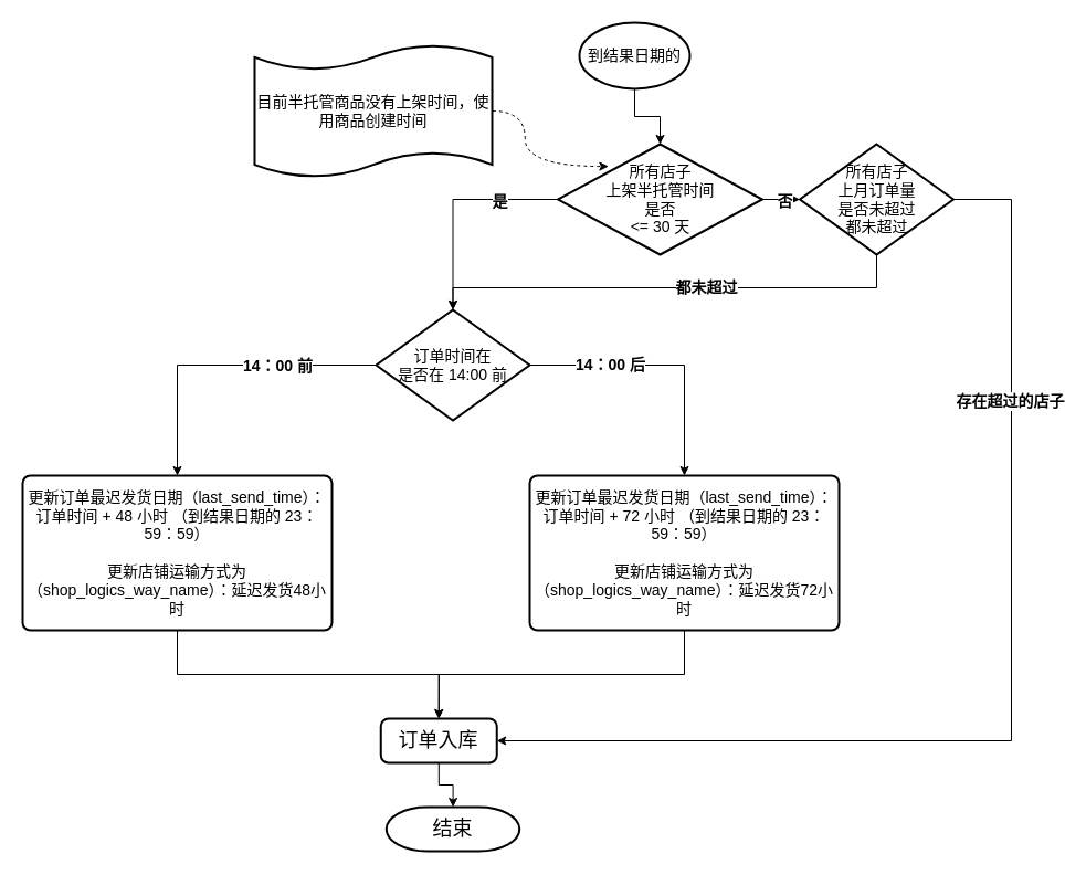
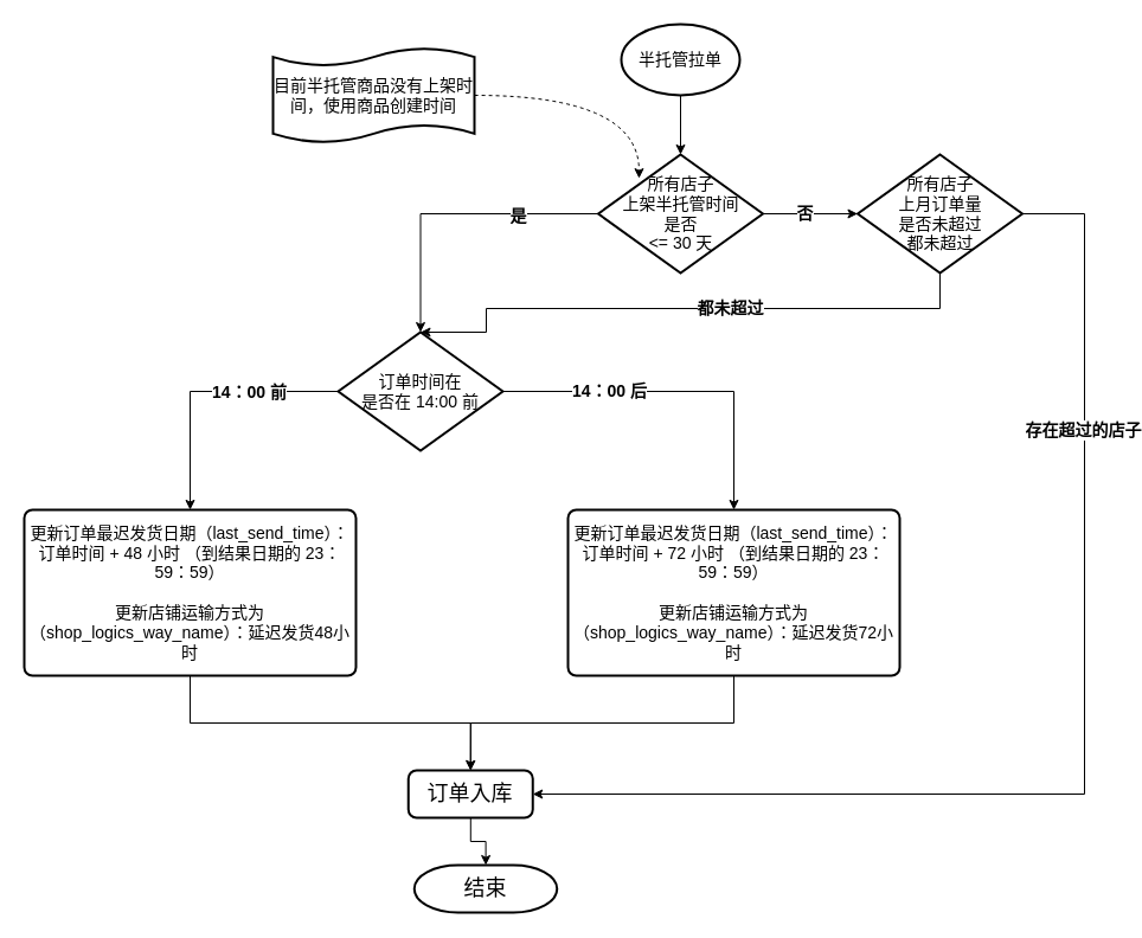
  <mxCell id="0" />
  <mxCell id="1" parent="0" />
  <mxCell id="2" style="edgeStyle=orthogonalEdgeStyle;rounded=0;orthogonalLoop=1;jettySize=auto;html=1;" edge="1" parent="1" source="3" target="6"><mxGeometry relative="1" as="geometry" /></mxCell>
- <mxCell id="3" value="&lt;font style=&quot;font-size: 14px;&quot;&gt;到结果日期的&lt;/font&gt;" style="strokeWidth=2;html=1;shape=mxgraph.flowchart.start_1;whiteSpace=wrap;" vertex="1" parent="1"><mxGeometry x="524" y="20" width="100" height="60" as="geometry" /></mxCell>
+ <mxCell id="3" value="&lt;font style=&quot;font-size: 14px;&quot;&gt;半托管拉单&lt;/font&gt;" style="strokeWidth=2;html=1;shape=mxgraph.flowchart.start_1;whiteSpace=wrap;" vertex="1" parent="1"><mxGeometry x="524" y="20" width="100" height="60" as="geometry" /></mxCell>
  <mxCell id="4" value="" style="edgeStyle=orthogonalEdgeStyle;rounded=0;orthogonalLoop=1;jettySize=auto;html=1;" edge="1" parent="1" source="6" target="23"><mxGeometry relative="1" as="geometry" /></mxCell>
  <mxCell id="5" value="&lt;b&gt;&lt;font style=&quot;font-size: 14px;&quot;&gt;否&lt;/font&gt;&lt;/b&gt;" style="edgeLabel;html=1;align=center;verticalAlign=middle;resizable=0;points=[];" vertex="1" connectable="0" parent="4"><mxGeometry x="-0.134" y="1" relative="1" as="geometry"><mxPoint as="offset" /></mxGeometry></mxCell>
- <mxCell id="6" value="&lt;font style=&quot;font-size: 14px;&quot;&gt;所有店子&lt;/font&gt;&lt;div&gt;&lt;font style=&quot;font-size: 14px;&quot;&gt;上架半托管时间&lt;/font&gt;&lt;div&gt;&lt;font style=&quot;font-size: 14px;&quot;&gt;是否&lt;/font&gt;&lt;div&gt;&lt;font style=&quot;font-size: 14px;&quot;&gt;&amp;lt;= 30 天&lt;/font&gt;&lt;/div&gt;&lt;/div&gt;&lt;/div&gt;" style="strokeWidth=2;html=1;shape=mxgraph.flowchart.decision;whiteSpace=wrap;" vertex="1" parent="1"><mxGeometry x="504.5" y="130" width="185" height="100" as="geometry" /></mxCell>
+ <mxCell id="6" value="&lt;font style=&quot;font-size: 14px;&quot;&gt;所有店子&lt;/font&gt;&lt;div&gt;&lt;font style=&quot;font-size: 14px;&quot;&gt;上架半托管时间&lt;/font&gt;&lt;div&gt;&lt;font style=&quot;font-size: 14px;&quot;&gt;是否&lt;/font&gt;&lt;div&gt;&lt;font style=&quot;font-size: 14px;&quot;&gt;&amp;lt;= 30 天&lt;/font&gt;&lt;/div&gt;&lt;/div&gt;&lt;/div&gt;" style="strokeWidth=2;html=1;shape=mxgraph.flowchart.decision;whiteSpace=wrap;" vertex="1" parent="1"><mxGeometry x="504.5" y="130" width="139" height="100" as="geometry" /></mxCell>
  <mxCell id="7" style="edgeStyle=orthogonalEdgeStyle;rounded=0;orthogonalLoop=1;jettySize=auto;html=1;exitX=0;exitY=0.5;exitDx=0;exitDy=0;exitPerimeter=0;" edge="1" parent="1" source="11" target="15"><mxGeometry relative="1" as="geometry"><Array as="points"><mxPoint y="330" x="160" /></Array></mxGeometry></mxCell>
  <mxCell id="8" value="&lt;font style=&quot;font-size: 14px;&quot;&gt;&lt;b&gt;14：00 前&lt;/b&gt;&lt;/font&gt;" style="edgeLabel;html=1;align=center;verticalAlign=middle;resizable=0;points=[];" vertex="1" connectable="0" parent="7"><mxGeometry x="-0.517" relative="1" as="geometry"><mxPoint x="-22" as="offset" /></mxGeometry></mxCell>
  <mxCell id="9" style="edgeStyle=orthogonalEdgeStyle;rounded=0;orthogonalLoop=1;jettySize=auto;html=1;entryX=0.5;entryY=0;entryDx=0;entryDy=0;exitX=1;exitY=0.5;exitDx=0;exitDy=0;exitPerimeter=0;" edge="1" parent="1" source="11" target="20"><mxGeometry relative="1" as="geometry" /></mxCell>
  <mxCell id="10" value="&lt;font style=&quot;font-size: 14px;&quot;&gt;&lt;b&gt;14：00 后&lt;/b&gt;&lt;/font&gt;" style="edgeLabel;html=1;align=center;verticalAlign=middle;resizable=0;points=[];" vertex="1" connectable="0" parent="9"><mxGeometry x="-0.397" y="1" relative="1" as="geometry"><mxPoint as="offset" /></mxGeometry></mxCell>
- <mxCell id="11" value="&lt;span style=&quot;font-size: 14px;&quot;&gt;订单时间在&lt;/span&gt;&lt;div&gt;&lt;span style=&quot;font-size: 14px;&quot;&gt;是否在 14:00 前&lt;/span&gt;&lt;/div&gt;" style="strokeWidth=2;html=1;shape=mxgraph.flowchart.decision;whiteSpace=wrap;" vertex="1" parent="1"><mxGeometry x="340" y="280" width="139" height="100" as="geometry" /></mxCell>
+ <mxCell id="11" value="&lt;span style=&quot;font-size: 14px;&quot;&gt;订单时间在&lt;/span&gt;&lt;div&gt;&lt;span style=&quot;font-size: 14px;&quot;&gt;是否在 14:00 前&lt;/span&gt;&lt;/div&gt;" style="strokeWidth=2;html=1;shape=mxgraph.flowchart.decision;whiteSpace=wrap;" vertex="1" parent="1"><mxGeometry x="285" y="280" width="139" height="100" as="geometry" /></mxCell>
  <mxCell id="12" style="edgeStyle=orthogonalEdgeStyle;rounded=0;orthogonalLoop=1;jettySize=auto;html=1;entryX=0.5;entryY=0;entryDx=0;entryDy=0;entryPerimeter=0;" edge="1" parent="1" source="6" target="11"><mxGeometry relative="1" as="geometry" /></mxCell>
  <mxCell id="13" value="&lt;font style=&quot;font-size: 14px;&quot;&gt;&lt;b&gt;是&lt;/b&gt;&lt;/font&gt;" style="edgeLabel;html=1;align=center;verticalAlign=middle;resizable=0;points=[];" vertex="1" connectable="0" parent="12"><mxGeometry x="-0.454" y="1" relative="1" as="geometry"><mxPoint as="offset" /></mxGeometry></mxCell>
  <mxCell id="14" style="edgeStyle=orthogonalEdgeStyle;rounded=0;orthogonalLoop=1;jettySize=auto;html=1;entryX=0.5;entryY=0;entryDx=0;entryDy=0;exitX=0.5;exitY=1;exitDx=0;exitDy=0;" edge="1" parent="1" source="15" target="18"><mxGeometry relative="1" as="geometry" /></mxCell>
  <mxCell id="15" value="&lt;font style=&quot;font-size: 14px;&quot;&gt;更新订单最迟发货日期（last_send_time）：订单时间 + 48 小时 （到结果日期的 23：59：59）&lt;/font&gt;&lt;div&gt;&lt;font style=&quot;font-size: 14px;&quot;&gt;&lt;br&gt;&lt;/font&gt;&lt;/div&gt;&lt;div&gt;&lt;font style=&quot;font-size: 14px;&quot;&gt;更新店铺运输方式为（shop_logics_way_name）：延迟发货48小时&lt;/font&gt;&lt;/div&gt;" style="rounded=1;whiteSpace=wrap;html=1;absoluteArcSize=1;arcSize=14;strokeWidth=2;" vertex="1" parent="1"><mxGeometry x="20" y="430" width="280" height="140" as="geometry" /></mxCell>
  <mxCell id="16" value="&lt;font style=&quot;font-size: 18px;&quot;&gt;结束&lt;/font&gt;" style="strokeWidth=2;html=1;shape=mxgraph.flowchart.terminator;whiteSpace=wrap;" vertex="1" parent="1"><mxGeometry x="349.25" y="730" width="120.5" height="40" as="geometry" /></mxCell>
  <mxCell id="17" style="edgeStyle=orthogonalEdgeStyle;rounded=0;orthogonalLoop=1;jettySize=auto;html=1;" edge="1" parent="1" source="18" target="16"><mxGeometry relative="1" as="geometry" /></mxCell>
  <mxCell id="18" value="&lt;font style=&quot;font-size: 18px;&quot;&gt;订单入库&lt;/font&gt;" style="rounded=1;whiteSpace=wrap;html=1;absoluteArcSize=1;arcSize=14;strokeWidth=2;" vertex="1" parent="1"><mxGeometry x="344.25" y="650" width="105" height="40" as="geometry" /></mxCell>
  <mxCell id="19" style="edgeStyle=orthogonalEdgeStyle;rounded=0;orthogonalLoop=1;jettySize=auto;html=1;entryX=0.5;entryY=0;entryDx=0;entryDy=0;exitX=0.5;exitY=1;exitDx=0;exitDy=0;" edge="1" parent="1" source="20" target="18"><mxGeometry relative="1" as="geometry" /></mxCell>
  <mxCell id="20" value="&lt;font style=&quot;font-size: 14px;&quot;&gt;更新订单最迟发货日期（last_send_time）：订单时间 + 72 小时 （到结果日期的 23：59：59）&lt;/font&gt;&lt;div&gt;&lt;font style=&quot;font-size: 14px;&quot;&gt;&lt;br&gt;&lt;/font&gt;&lt;/div&gt;&lt;div&gt;&lt;font style=&quot;font-size: 14px;&quot;&gt;更新店铺运输方式为（shop_logics_way_name）：延迟发货72小时&lt;/font&gt;&lt;/div&gt;" style="rounded=1;whiteSpace=wrap;html=1;absoluteArcSize=1;arcSize=14;strokeWidth=2;" vertex="1" parent="1"><mxGeometry x="479" y="430" width="280" height="140" as="geometry" /></mxCell>
  <mxCell id="21" style="edgeStyle=orthogonalEdgeStyle;rounded=0;orthogonalLoop=1;jettySize=auto;html=1;exitX=1;exitY=0.5;exitDx=0;exitDy=0;exitPerimeter=0;entryX=1;entryY=0.5;entryDx=0;entryDy=0;" edge="1" parent="1" source="23" target="18"><mxGeometry relative="1" as="geometry"><mxPoint x="867.75" y="180" as="sourcePoint" /><mxPoint x="510" y="700" as="targetPoint" /><Array as="points"><mxPoint x="915" y="180" /><mxPoint x="915" y="670" /></Array></mxGeometry></mxCell>
  <mxCell id="22" value="&lt;b&gt;&lt;font style=&quot;font-size: 14px;&quot;&gt;存在超过的店子&lt;/font&gt;&lt;/b&gt;" style="edgeLabel;html=1;align=center;verticalAlign=middle;resizable=0;points=[];" vertex="1" connectable="0" parent="21"><mxGeometry x="-0.533" y="-2" relative="1" as="geometry"><mxPoint as="offset" /></mxGeometry></mxCell>
  <mxCell id="23" value="&lt;font style=&quot;font-size: 14px;&quot;&gt;所有店子&lt;/font&gt;&lt;div&gt;&lt;span style=&quot;font-size: 14px;&quot;&gt;上月订单量&lt;/span&gt;&lt;/div&gt;&lt;div&gt;&lt;span style=&quot;font-size: 14px;&quot;&gt;是否未超过&lt;/span&gt;&lt;/div&gt;&lt;div&gt;&lt;span style=&quot;font-size: 14px;&quot;&gt;都未超过&lt;/span&gt;&lt;/div&gt;" style="strokeWidth=2;html=1;shape=mxgraph.flowchart.decision;whiteSpace=wrap;" vertex="1" parent="1"><mxGeometry x="723.5" y="130" width="139" height="100" as="geometry" /></mxCell>
  <mxCell id="24" style="edgeStyle=orthogonalEdgeStyle;rounded=0;orthogonalLoop=1;jettySize=auto;html=1;entryX=0.5;entryY=0;entryDx=0;entryDy=0;entryPerimeter=0;" edge="1" parent="1" source="23" target="11"><mxGeometry relative="1" as="geometry"><Array as="points"><mxPoint x="793" y="260" /><mxPoint x="410" y="260" /></Array></mxGeometry></mxCell>
  <mxCell id="25" value="&lt;font style=&quot;font-size: 14px;&quot;&gt;&lt;b&gt;都未超过&lt;/b&gt;&lt;/font&gt;" style="edgeLabel;html=1;align=center;verticalAlign=middle;resizable=0;points=[];" vertex="1" connectable="0" parent="24"><mxGeometry x="-0.147" y="-1" relative="1" as="geometry"><mxPoint as="offset" /></mxGeometry></mxCell>
- <mxCell id="26" value="&lt;font style=&quot;font-size: 14px;&quot;&gt;目前半托管商品没有上架时间，使用商品创建时间&lt;/font&gt;" style="shape=tape;whiteSpace=wrap;html=1;strokeWidth=2;size=0.19" vertex="1" parent="1"><mxGeometry x="230" y="40" width="215" height="120" as="geometry" /></mxCell>
+ <mxCell id="26" value="&lt;font style=&quot;font-size: 14px;&quot;&gt;目前半托管商品没有上架时间，使用商品创建时间&lt;/font&gt;" style="shape=tape;whiteSpace=wrap;html=1;strokeWidth=2;size=0.19" vertex="1" parent="1"><mxGeometry x="230" y="40" width="170" height="80" as="geometry" /></mxCell>
  <mxCell id="27" style="edgeStyle=orthogonalEdgeStyle;rounded=0;orthogonalLoop=1;jettySize=auto;html=1;entryX=0.248;entryY=0.201;entryDx=0;entryDy=0;entryPerimeter=0;curved=1;dashed=1;" edge="1" parent="1" source="26" target="6"><mxGeometry relative="1" as="geometry" /></mxCell>
